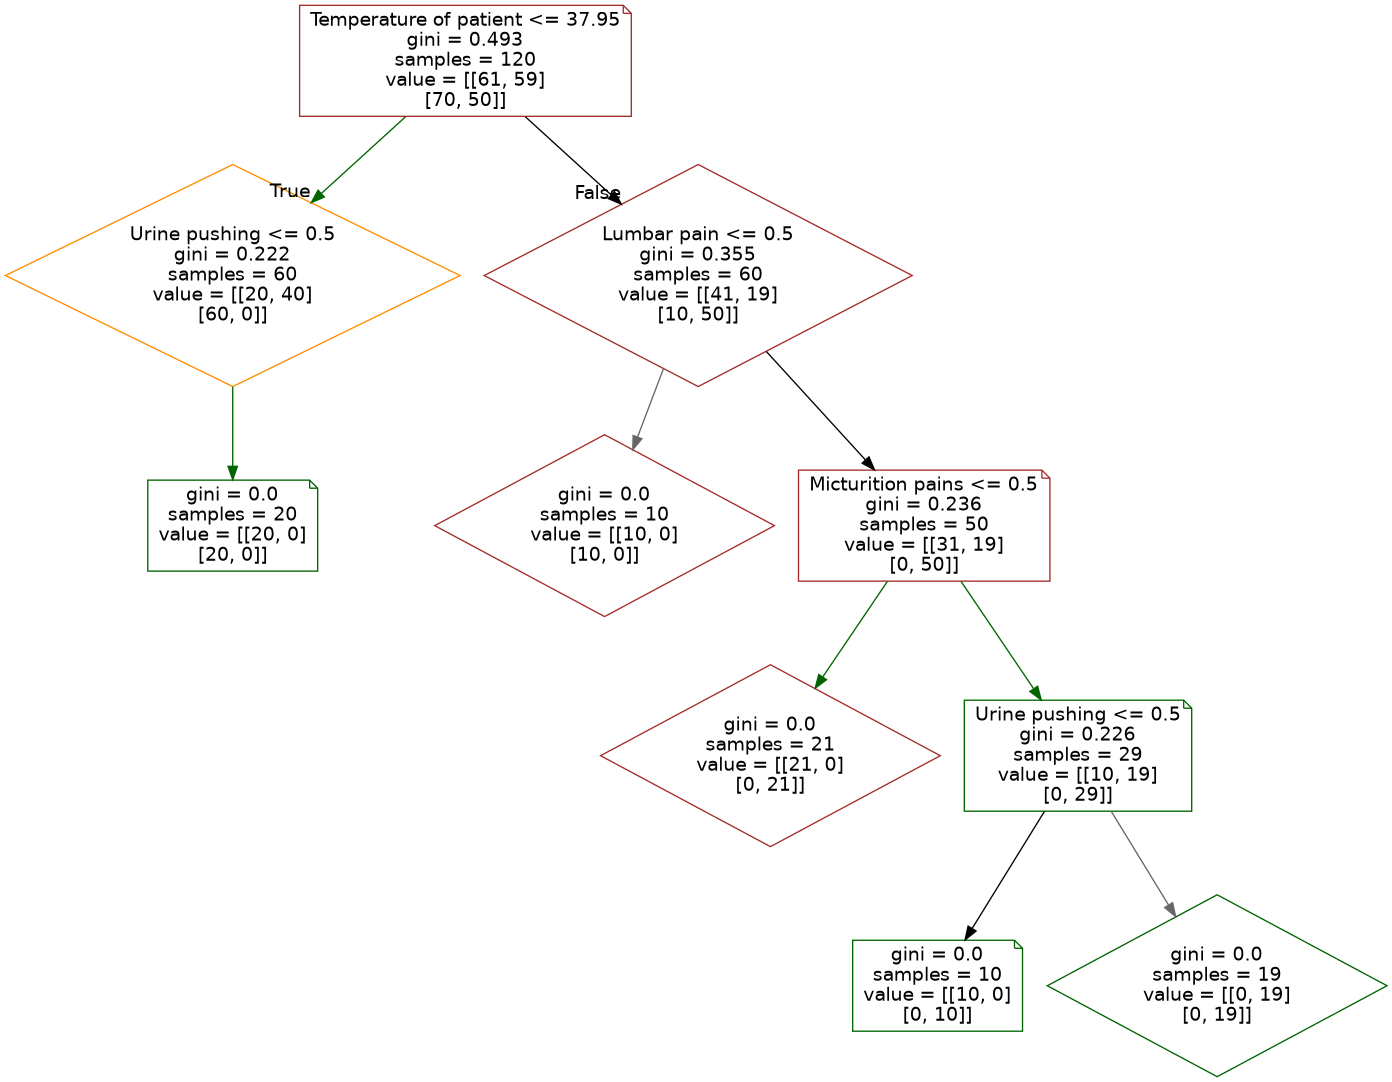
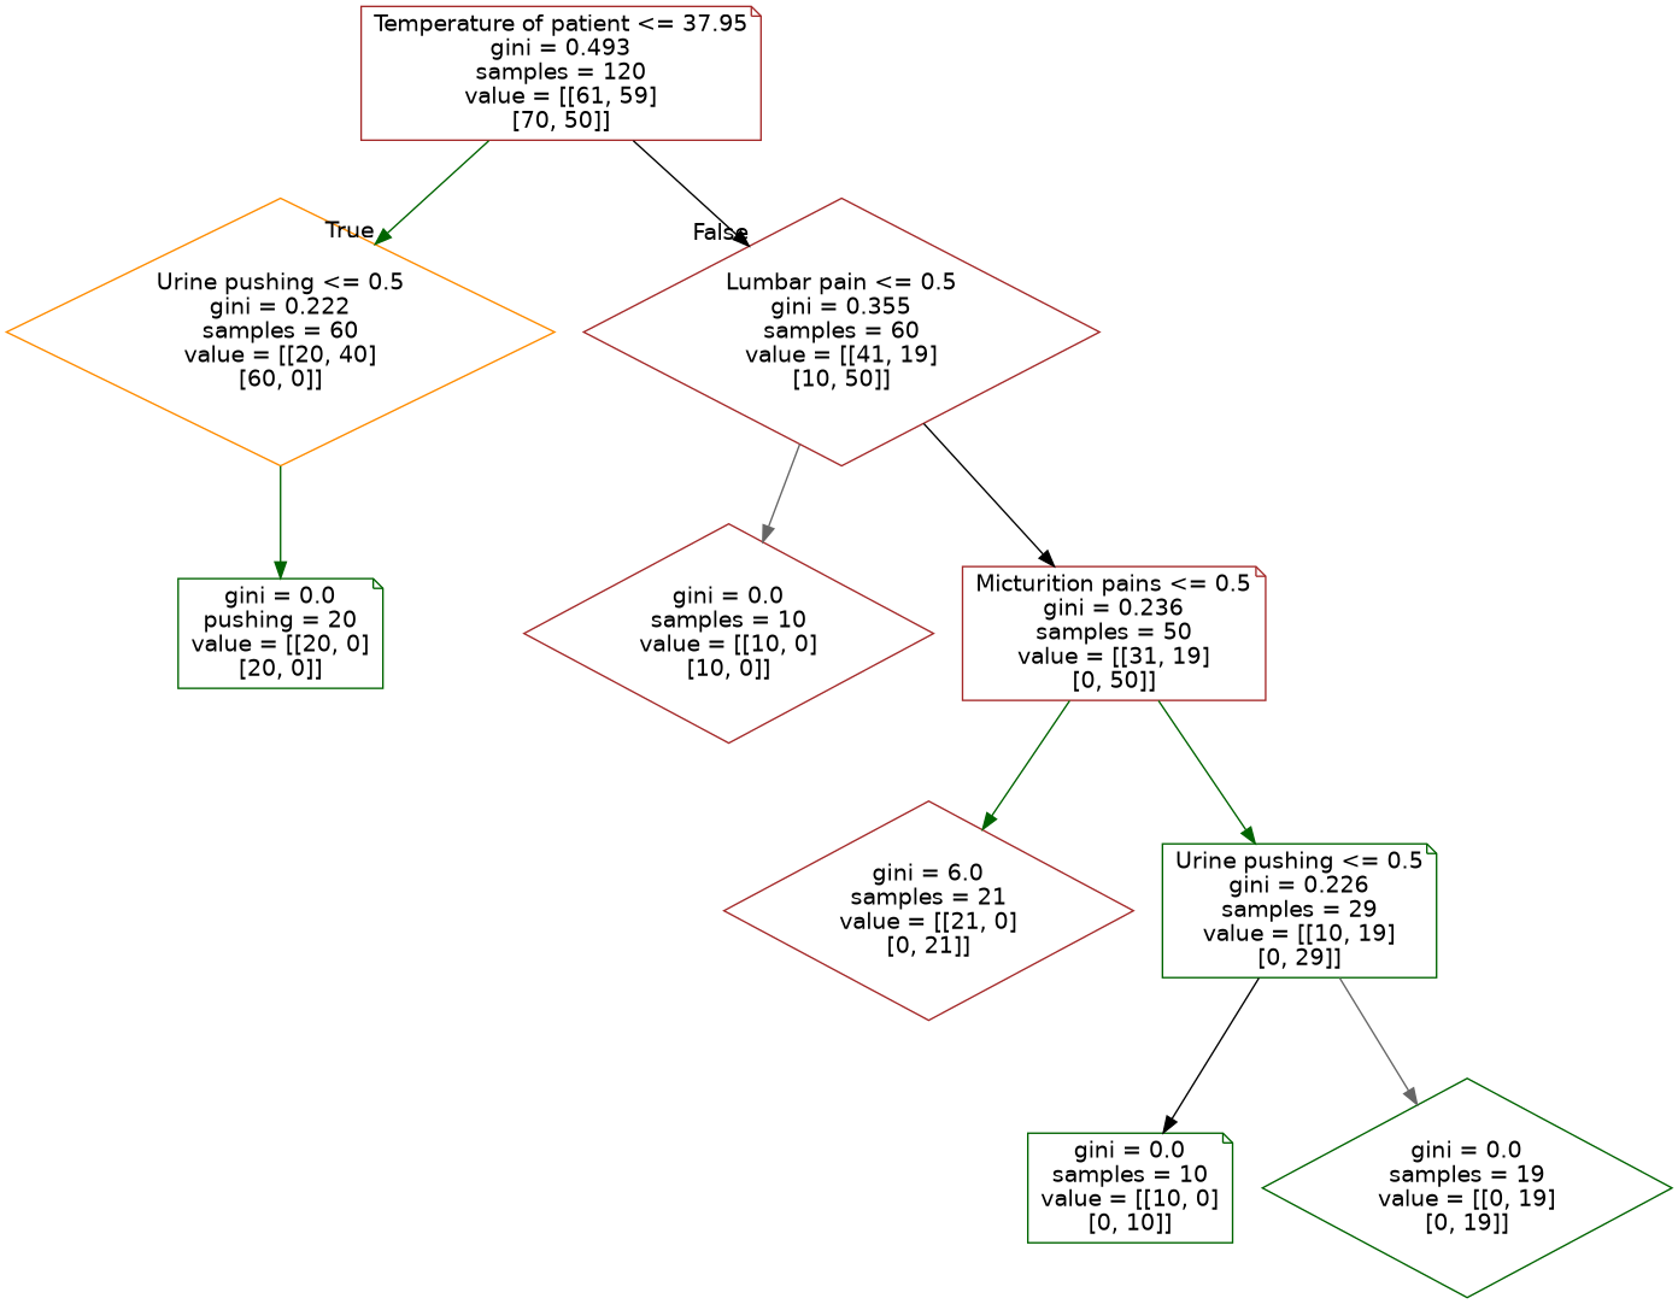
  digraph {
    node [color=brown fontname=helvetica shape=note]
    edge [color=darkgreen fontname=helvetica]
    n1 [label="Temperature of patient <= 37.95\ngini = 0.493\nsamples = 120\nvalue = [[61, 59]\n[70, 50]]"]
    n2 [color=darkorange label="Urine pushing <= 0.5\ngini = 0.222\nsamples = 60\nvalue = [[20, 40]\n[60, 0]]" shape=diamond]
    n3 [label="Lumbar pain <= 0.5\ngini = 0.355\nsamples = 60\nvalue = [[41, 19]\n[10, 50]]" shape=diamond]
-   n4 [color=darkgreen label="gini = 0.0\nsamples = 20\nvalue = [[20, 0]\n[20, 0]]"]
+   n4 [color=darkgreen label="gini = 0.0\npushing = 20\nvalue = [[20, 0]\n[20, 0]]"]
    n5 [label="gini = 0.0\nsamples = 10\nvalue = [[10, 0]\n[10, 0]]" shape=diamond]
    n6 [label="Micturition pains <= 0.5\ngini = 0.236\nsamples = 50\nvalue = [[31, 19]\n[0, 50]]"]
-   n7 [label="gini = 0.0\nsamples = 21\nvalue = [[21, 0]\n[0, 21]]" shape=diamond]
+   n7 [label="gini = 6.0\nsamples = 21\nvalue = [[21, 0]\n[0, 21]]" shape=diamond]
    n8 [color=darkgreen label="Urine pushing <= 0.5\ngini = 0.226\nsamples = 29\nvalue = [[10, 19]\n[0, 29]]"]
    n9 [color=darkgreen label="gini = 0.0\nsamples = 10\nvalue = [[10, 0]\n[0, 10]]"]
    n10 [color=darkgreen label="gini = 0.0\nsamples = 19\nvalue = [[0, 19]\n[0, 19]]" shape=diamond]
    n1 -> n2 [headlabel=True labelangle=45 labeldistance=2.5]
    n1 -> n3 [color=black headlabel=False labelangle=-45 labeldistance=2.5]
    n2 -> n4
    n3 -> n5 [color=gray40]
    n3 -> n6 [color=black]
    n6 -> n7
    n6 -> n8
    n8 -> n9 [color=black]
    n8 -> n10 [color=gray40]
  }
